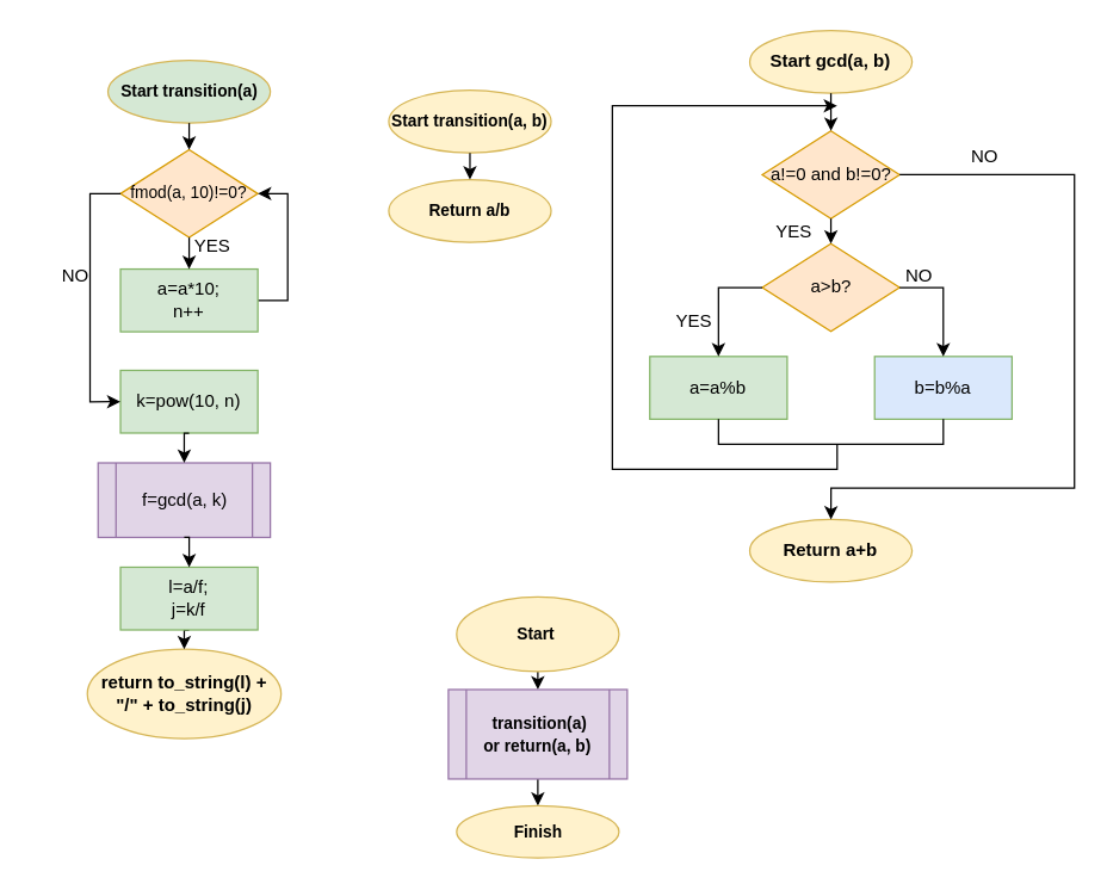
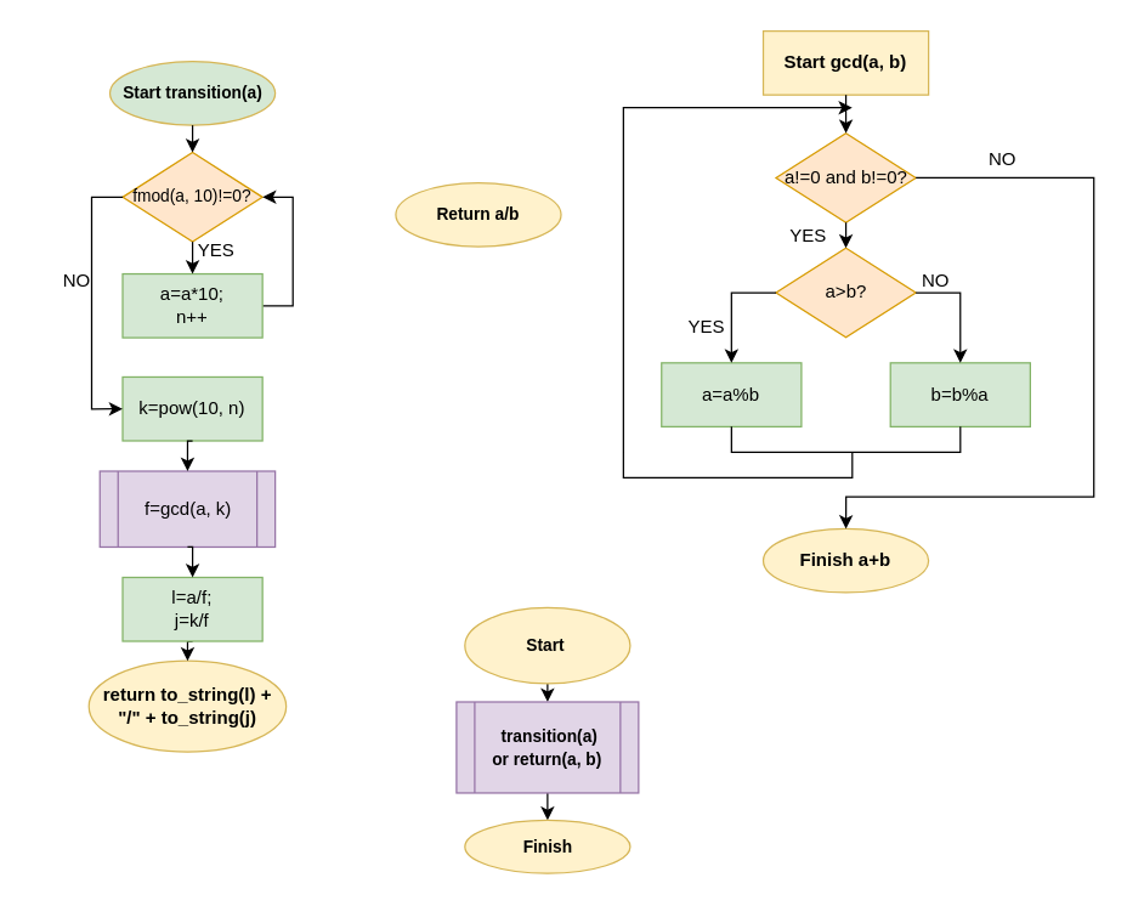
  <mxCell id="0" />
  <mxCell id="1" parent="0" />
  <mxCell id="2" value="" style="group" vertex="1" connectable="0" parent="1"><mxGeometry x="410" y="20" width="310" height="370" as="geometry" /></mxCell>
- <mxCell id="3" value="&lt;b&gt;Start gcd(a, b)&lt;br&gt;&lt;/b&gt;" style="ellipse;whiteSpace=wrap;html=1;fillColor=#fff2cc;strokeColor=#d6b656;" vertex="1" parent="2"><mxGeometry x="92.162" width="108.919" height="42.045" as="geometry" /></mxCell>
+ <mxCell id="3" value="&lt;b&gt;Start gcd(a, b)&lt;br&gt;&lt;/b&gt;" style="whiteSpace=wrap;html=1;fillColor=#fff2cc;strokeColor=#d6b656;rounded=0;" vertex="1" parent="2"><mxGeometry x="92.162" width="108.919" height="42.045" as="geometry" /></mxCell>
  <mxCell id="4" value="a!=0 and b!=0?" style="rhombus;whiteSpace=wrap;html=1;fillColor=#ffe6cc;strokeColor=#d79b00;" vertex="1" parent="2"><mxGeometry x="100.541" y="67.273" width="92.162" height="58.864" as="geometry" /></mxCell>
  <mxCell id="5" style="edgeStyle=orthogonalEdgeStyle;rounded=0;orthogonalLoop=1;jettySize=auto;html=1;exitX=0.5;exitY=1;exitDx=0;exitDy=0;entryX=0.5;entryY=0;entryDx=0;entryDy=0;" edge="1" parent="2" source="3" target="4"><mxGeometry relative="1" as="geometry" /></mxCell>
  <mxCell id="6" value="a&amp;gt;b?" style="rhombus;whiteSpace=wrap;html=1;fillColor=#ffe6cc;strokeColor=#d79b00;" vertex="1" parent="2"><mxGeometry x="100.541" y="142.955" width="92.162" height="58.864" as="geometry" /></mxCell>
  <mxCell id="7" style="edgeStyle=orthogonalEdgeStyle;rounded=0;orthogonalLoop=1;jettySize=auto;html=1;exitX=0.5;exitY=1;exitDx=0;exitDy=0;entryX=0.5;entryY=0;entryDx=0;entryDy=0;" edge="1" parent="2" source="4" target="6"><mxGeometry relative="1" as="geometry" /></mxCell>
  <mxCell id="8" value="a=a%b" style="rounded=0;whiteSpace=wrap;html=1;fillColor=#d5e8d4;strokeColor=#82b366;" vertex="1" parent="2"><mxGeometry x="25.135" y="218.636" width="92.162" height="42.045" as="geometry" /></mxCell>
  <mxCell id="9" style="edgeStyle=orthogonalEdgeStyle;rounded=0;orthogonalLoop=1;jettySize=auto;html=1;exitX=0;exitY=0.5;exitDx=0;exitDy=0;entryX=0.5;entryY=0;entryDx=0;entryDy=0;" edge="1" parent="2" source="6" target="8"><mxGeometry relative="1" as="geometry" /></mxCell>
- <mxCell id="10" value="b=b%a" style="rounded=0;whiteSpace=wrap;html=1;fillColor=#dae8fc;strokeColor=#82b366;" vertex="1" parent="2"><mxGeometry x="175.946" y="218.636" width="92.162" height="42.045" as="geometry" /></mxCell>
+ <mxCell id="10" value="b=b%a" style="rounded=0;whiteSpace=wrap;html=1;fillColor=#d5e8d4;strokeColor=#82b366;" vertex="1" parent="2"><mxGeometry x="175.946" y="218.636" width="92.162" height="42.045" as="geometry" /></mxCell>
  <mxCell id="11" style="edgeStyle=orthogonalEdgeStyle;rounded=0;orthogonalLoop=1;jettySize=auto;html=1;exitX=1;exitY=0.5;exitDx=0;exitDy=0;entryX=0.5;entryY=0;entryDx=0;entryDy=0;" edge="1" parent="2" source="6" target="10"><mxGeometry relative="1" as="geometry" /></mxCell>
- <mxCell id="12" value="&lt;b&gt;Return a+b&lt;br&gt;&lt;/b&gt;" style="ellipse;whiteSpace=wrap;html=1;fillColor=#fff2cc;strokeColor=#d6b656;" vertex="1" parent="2"><mxGeometry x="92.162" y="327.955" width="108.919" height="42.045" as="geometry" /></mxCell>
+ <mxCell id="12" value="&lt;b&gt;Finish a+b&lt;br&gt;&lt;/b&gt;" style="ellipse;whiteSpace=wrap;html=1;fillColor=#fff2cc;strokeColor=#d6b656;" vertex="1" parent="2"><mxGeometry x="92.162" y="327.955" width="108.919" height="42.045" as="geometry" /></mxCell>
  <mxCell id="13" style="edgeStyle=orthogonalEdgeStyle;rounded=0;orthogonalLoop=1;jettySize=auto;html=1;exitX=1;exitY=0.5;exitDx=0;exitDy=0;" edge="1" parent="2" source="4" target="12"><mxGeometry relative="1" as="geometry"><Array as="points"><mxPoint x="310" y="96.705" /><mxPoint x="310" y="306.932" /></Array></mxGeometry></mxCell>
  <mxCell id="14" value="" style="endArrow=none;html=1;rounded=0;entryX=0.5;entryY=1;entryDx=0;entryDy=0;exitX=0.5;exitY=1;exitDx=0;exitDy=0;" edge="1" parent="2" source="8" target="10"><mxGeometry width="50" height="50" relative="1" as="geometry"><mxPoint x="16.757" y="210.227" as="sourcePoint" /><mxPoint x="58.649" y="168.182" as="targetPoint" /><Array as="points"><mxPoint x="71.216" y="277.5" /><mxPoint x="222.027" y="277.5" /></Array></mxGeometry></mxCell>
  <mxCell id="15" value="" style="endArrow=classic;html=1;rounded=0;" edge="1" parent="2"><mxGeometry width="50" height="50" relative="1" as="geometry"><mxPoint x="150.811" y="277.5" as="sourcePoint" /><mxPoint x="150.811" y="50.455" as="targetPoint" /><Array as="points"><mxPoint x="150.811" y="294.318" /><mxPoint y="294.318" /><mxPoint y="50.455" /></Array></mxGeometry></mxCell>
  <mxCell id="16" value="NO" style="text;html=1;strokeColor=none;fillColor=none;align=center;verticalAlign=middle;whiteSpace=wrap;rounded=0;" vertex="1" parent="2"><mxGeometry x="220" y="70" width="60" height="30" as="geometry" /></mxCell>
  <mxCell id="17" value="NO" style="text;html=1;strokeColor=none;fillColor=none;align=center;verticalAlign=middle;whiteSpace=wrap;rounded=0;" vertex="1" parent="2"><mxGeometry x="175.95" y="150" width="60" height="30" as="geometry" /></mxCell>
  <mxCell id="18" value="YES" style="text;html=1;strokeColor=none;fillColor=none;align=center;verticalAlign=middle;whiteSpace=wrap;rounded=0;" vertex="1" parent="2"><mxGeometry x="92.16" y="120" width="60" height="30" as="geometry" /></mxCell>
  <mxCell id="19" value="YES" style="text;html=1;strokeColor=none;fillColor=none;align=center;verticalAlign=middle;whiteSpace=wrap;rounded=0;" vertex="1" parent="2"><mxGeometry x="25.14" y="180" width="60" height="30" as="geometry" /></mxCell>
  <mxCell id="20" style="edgeStyle=orthogonalEdgeStyle;rounded=0;orthogonalLoop=1;jettySize=auto;html=1;exitX=0.5;exitY=1;exitDx=0;exitDy=0;entryX=0.5;entryY=0;entryDx=0;entryDy=0;" edge="1" parent="1" source="21" target="23"><mxGeometry relative="1" as="geometry" /></mxCell>
  <mxCell id="21" value="&lt;b style=&quot;font-size: 11px;&quot;&gt;Start&amp;nbsp;&lt;br&gt;&lt;/b&gt;" style="ellipse;whiteSpace=wrap;html=1;fillColor=#fff2cc;strokeColor=#d6b656;" vertex="1" parent="1"><mxGeometry x="305.54" y="400" width="108.92" height="50" as="geometry" /></mxCell>
  <mxCell id="22" style="edgeStyle=orthogonalEdgeStyle;rounded=0;orthogonalLoop=1;jettySize=auto;html=1;exitX=0.5;exitY=1;exitDx=0;exitDy=0;entryX=0.5;entryY=0;entryDx=0;entryDy=0;" edge="1" parent="1" source="23" target="24"><mxGeometry relative="1" as="geometry" /></mxCell>
  <mxCell id="23" value="&lt;b style=&quot;border-color: var(--border-color); font-size: 11px;&quot;&gt;&amp;nbsp;transition(a) or&lt;/b&gt;&lt;b style=&quot;border-color: var(--border-color); font-size: 11px;&quot;&gt;&amp;nbsp;return(a, b)&lt;/b&gt;" style="shape=process;whiteSpace=wrap;html=1;backgroundOutline=1;fillColor=#e1d5e7;strokeColor=#9673a6;" vertex="1" parent="1"><mxGeometry x="300" y="462.05" width="120" height="60" as="geometry" /></mxCell>
  <mxCell id="24" value="&lt;b style=&quot;font-size: 11px;&quot;&gt;Finish&lt;br&gt;&lt;/b&gt;" style="ellipse;whiteSpace=wrap;html=1;fillColor=#fff2cc;strokeColor=#d6b656;" vertex="1" parent="1"><mxGeometry x="305.54" y="540" width="108.92" height="35" as="geometry" /></mxCell>
  <mxCell id="25" value="" style="group" vertex="1" connectable="0" parent="1"><mxGeometry x="260" y="60" width="108.919" height="102.045" as="geometry" /></mxCell>
- <mxCell id="26" value="&lt;b style=&quot;font-size: 11px;&quot;&gt;Start transition(a, b)&lt;br&gt;&lt;/b&gt;" style="ellipse;whiteSpace=wrap;html=1;fillColor=#fff2cc;strokeColor=#d6b656;" vertex="1" parent="25"><mxGeometry width="108.919" height="42.045" as="geometry" /></mxCell>
  <mxCell id="27" value="&lt;b style=&quot;font-size: 11px;&quot;&gt;Return a/b&lt;br&gt;&lt;/b&gt;" style="ellipse;whiteSpace=wrap;html=1;fillColor=#fff2cc;strokeColor=#d6b656;" vertex="1" parent="25"><mxGeometry y="60" width="108.919" height="42.045" as="geometry" /></mxCell>
- <mxCell id="28" style="edgeStyle=orthogonalEdgeStyle;rounded=0;orthogonalLoop=1;jettySize=auto;html=1;exitX=0.5;exitY=1;exitDx=0;exitDy=0;entryX=0.5;entryY=0;entryDx=0;entryDy=0;" edge="1" parent="25" source="26" target="27"><mxGeometry relative="1" as="geometry" /></mxCell>
  <mxCell id="29" value="" style="group" vertex="1" connectable="0" parent="1"><mxGeometry x="20" y="40" width="167.77" height="455" as="geometry" /></mxCell>
  <mxCell id="30" value="&lt;b style=&quot;font-size: 11px;&quot;&gt;Start transition(a)&lt;br&gt;&lt;/b&gt;" style="ellipse;whiteSpace=wrap;html=1;fillColor=#d5e8d4;strokeColor=#d6b656;" vertex="1" parent="29"><mxGeometry x="51.62" width="108.919" height="42.045" as="geometry" /></mxCell>
  <mxCell id="31" value="&lt;font style=&quot;font-size: 11px;&quot;&gt;fmod(a, 10)!=0?&lt;/font&gt;" style="rhombus;whiteSpace=wrap;html=1;fillColor=#ffe6cc;strokeColor=#d79b00;" vertex="1" parent="29"><mxGeometry x="60" y="60" width="92.162" height="58.864" as="geometry" /></mxCell>
  <mxCell id="32" style="edgeStyle=orthogonalEdgeStyle;rounded=0;orthogonalLoop=1;jettySize=auto;html=1;exitX=0.5;exitY=1;exitDx=0;exitDy=0;entryX=0.5;entryY=0;entryDx=0;entryDy=0;" edge="1" parent="29" source="30" target="31"><mxGeometry relative="1" as="geometry" /></mxCell>
  <mxCell id="33" style="edgeStyle=orthogonalEdgeStyle;rounded=0;orthogonalLoop=1;jettySize=auto;html=1;exitX=1;exitY=0.5;exitDx=0;exitDy=0;entryX=1;entryY=0.5;entryDx=0;entryDy=0;" edge="1" parent="29" source="34" target="31"><mxGeometry relative="1" as="geometry" /></mxCell>
  <mxCell id="34" value="a=a*10;&lt;br&gt;n++" style="rounded=0;whiteSpace=wrap;html=1;fillColor=#d5e8d4;strokeColor=#82b366;" vertex="1" parent="29"><mxGeometry x="60.0" y="140" width="92.162" height="42.045" as="geometry" /></mxCell>
  <mxCell id="35" style="edgeStyle=orthogonalEdgeStyle;rounded=0;orthogonalLoop=1;jettySize=auto;html=1;exitX=0.5;exitY=1;exitDx=0;exitDy=0;entryX=0.5;entryY=0;entryDx=0;entryDy=0;" edge="1" parent="29" source="31" target="34"><mxGeometry relative="1" as="geometry" /></mxCell>
  <mxCell id="36" value="k=pow(10, n)" style="rounded=0;whiteSpace=wrap;html=1;fillColor=#d5e8d4;strokeColor=#82b366;" vertex="1" parent="29"><mxGeometry x="60.0" y="207.95" width="92.162" height="42.045" as="geometry" /></mxCell>
  <mxCell id="37" style="edgeStyle=orthogonalEdgeStyle;rounded=0;orthogonalLoop=1;jettySize=auto;html=1;entryX=0;entryY=0.5;entryDx=0;entryDy=0;" edge="1" parent="29" source="31" target="36"><mxGeometry relative="1" as="geometry"><Array as="points"><mxPoint x="39.62" y="90" /><mxPoint x="39.62" y="229" /></Array></mxGeometry></mxCell>
  <mxCell id="38" value="&lt;b&gt;return to_string(l) + &quot;/&quot; + to_string(j)&lt;/b&gt;" style="ellipse;whiteSpace=wrap;html=1;fillColor=#fff2cc;strokeColor=#d6b656;" vertex="1" parent="29"><mxGeometry x="37.77" y="395" width="130" height="60" as="geometry" /></mxCell>
  <mxCell id="39" value="YES" style="text;html=1;strokeColor=none;fillColor=none;align=center;verticalAlign=middle;whiteSpace=wrap;rounded=0;" vertex="1" parent="29"><mxGeometry x="92.16" y="110" width="60" height="30" as="geometry" /></mxCell>
  <mxCell id="40" value="NO" style="text;html=1;strokeColor=none;fillColor=none;align=center;verticalAlign=middle;whiteSpace=wrap;rounded=0;" vertex="1" parent="29"><mxGeometry y="130" width="60" height="30" as="geometry" /></mxCell>
  <mxCell id="41" value="f=gcd(a, k)" style="shape=process;whiteSpace=wrap;html=1;backgroundOutline=1;fillColor=#e1d5e7;strokeColor=#9673a6;" vertex="1" parent="29"><mxGeometry x="45.0" y="270" width="115.54" height="50" as="geometry" /></mxCell>
  <mxCell id="42" style="edgeStyle=orthogonalEdgeStyle;rounded=0;orthogonalLoop=1;jettySize=auto;html=1;exitX=0.5;exitY=1;exitDx=0;exitDy=0;entryX=0.5;entryY=0;entryDx=0;entryDy=0;" edge="1" parent="29" source="36" target="41"><mxGeometry relative="1" as="geometry" /></mxCell>
  <mxCell id="43" style="edgeStyle=orthogonalEdgeStyle;rounded=0;orthogonalLoop=1;jettySize=auto;html=1;exitX=0.5;exitY=1;exitDx=0;exitDy=0;entryX=0.5;entryY=0;entryDx=0;entryDy=0;" edge="1" parent="29" source="44" target="38"><mxGeometry relative="1" as="geometry" /></mxCell>
  <mxCell id="44" value="l=a/f; &lt;br&gt;j=k/f" style="rounded=0;whiteSpace=wrap;html=1;fillColor=#d5e8d4;strokeColor=#82b366;" vertex="1" parent="29"><mxGeometry x="60.0" y="340" width="92.162" height="42.045" as="geometry" /></mxCell>
  <mxCell id="45" style="edgeStyle=orthogonalEdgeStyle;rounded=0;orthogonalLoop=1;jettySize=auto;html=1;exitX=0.5;exitY=1;exitDx=0;exitDy=0;entryX=0.5;entryY=0;entryDx=0;entryDy=0;" edge="1" parent="29" source="41" target="44"><mxGeometry relative="1" as="geometry" /></mxCell>
